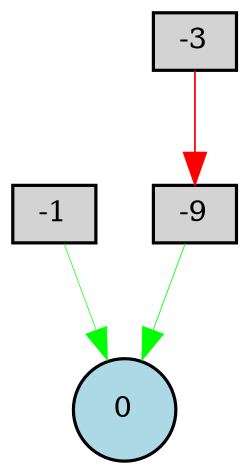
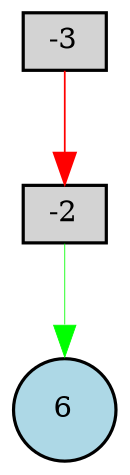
  digraph {
    node [fillcolor=lightgray fontsize=9 shape=box style=filled]
    edge [color=green style=solid]
-   -1 [height=0.2 width=0.2]
-   0 [fillcolor=lightblue height=0.2 shape=circle width=0.2]
-   -2 [height=0.2 width=0.2 label=-9]
+   0 [fillcolor=lightblue height=0.2 shape=circle width=0.2 label=6]
+   -2 [height=0.2 width=0.2]
    -3 [height=0.2 width=0.2]
-   -1 -> 0 [penwidth=0.2127570183191948]
    -2 -> 0 [penwidth=0.2611584789472804]
    -3 -> -2 [color=red penwidth=0.5483170462947304]
  }
